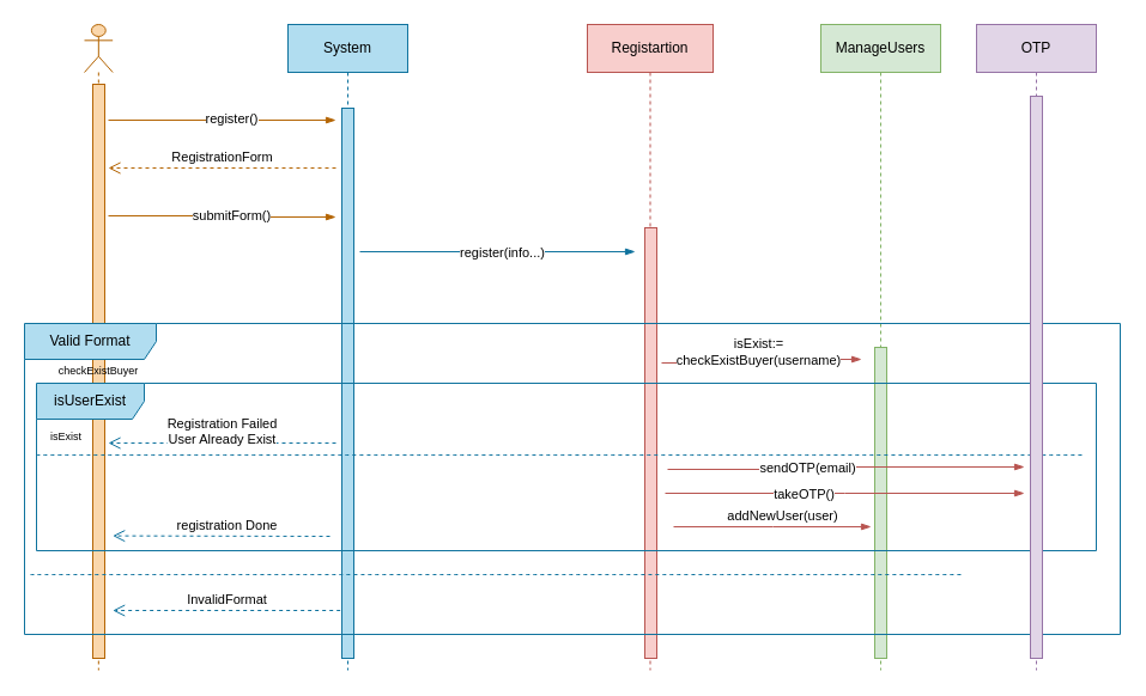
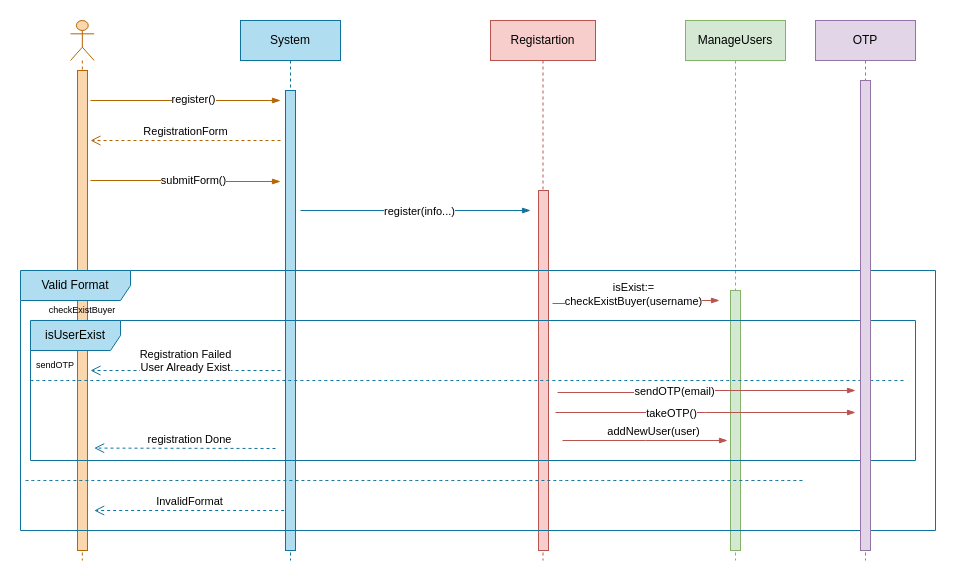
  <mxCell id="0" />
  <mxCell id="1" parent="0" />
  <mxCell id="2" value="" style="group" vertex="1" connectable="0" parent="1"><mxGeometry x="20" y="20" width="915" height="540" as="geometry" /></mxCell>
  <mxCell id="3" value="ManageUsers" style="shape=umlLifeline;perimeter=lifelinePerimeter;whiteSpace=wrap;html=1;container=1;dropTarget=0;collapsible=0;recursiveResize=0;outlineConnect=0;portConstraint=eastwest;newEdgeStyle={&quot;edgeStyle&quot;:&quot;elbowEdgeStyle&quot;,&quot;elbow&quot;:&quot;vertical&quot;,&quot;curved&quot;:0,&quot;rounded&quot;:0};fillColor=#d5e8d4;strokeColor=#82b366;movable=0;resizable=0;rotatable=0;deletable=0;editable=0;locked=1;connectable=0;" parent="2" vertex="1"><mxGeometry x="665" width="100" height="540" as="geometry" /></mxCell>
  <mxCell id="4" value="" style="html=1;points=[];perimeter=orthogonalPerimeter;outlineConnect=0;targetShapes=umlLifeline;portConstraint=eastwest;newEdgeStyle={&quot;edgeStyle&quot;:&quot;elbowEdgeStyle&quot;,&quot;elbow&quot;:&quot;vertical&quot;,&quot;curved&quot;:0,&quot;rounded&quot;:0};fillColor=#d5e8d4;strokeColor=#82b366;movable=0;resizable=0;rotatable=0;deletable=0;editable=0;locked=1;connectable=0;" parent="3" vertex="1"><mxGeometry x="45" y="270" width="10" height="260" as="geometry" /></mxCell>
  <mxCell id="5" value="" style="shape=umlLifeline;perimeter=lifelinePerimeter;whiteSpace=wrap;html=1;container=1;dropTarget=0;collapsible=0;recursiveResize=0;outlineConnect=0;portConstraint=eastwest;newEdgeStyle={&quot;edgeStyle&quot;:&quot;elbowEdgeStyle&quot;,&quot;elbow&quot;:&quot;vertical&quot;,&quot;curved&quot;:0,&quot;rounded&quot;:0};participant=umlActor;fillColor=#fad7ac;strokeColor=#b46504;" parent="2" vertex="1"><mxGeometry x="50" width="23.67" height="540" as="geometry" /></mxCell>
  <mxCell id="6" value="" style="html=1;points=[];perimeter=orthogonalPerimeter;outlineConnect=0;targetShapes=umlLifeline;portConstraint=eastwest;newEdgeStyle={&quot;edgeStyle&quot;:&quot;elbowEdgeStyle&quot;,&quot;elbow&quot;:&quot;vertical&quot;,&quot;curved&quot;:0,&quot;rounded&quot;:0};fillColor=#fad7ac;strokeColor=#b46504;" parent="5" vertex="1"><mxGeometry x="7" y="50" width="10" height="480" as="geometry" /></mxCell>
  <mxCell id="7" value="System" style="shape=umlLifeline;perimeter=lifelinePerimeter;whiteSpace=wrap;html=1;container=1;dropTarget=0;collapsible=0;recursiveResize=0;outlineConnect=0;portConstraint=eastwest;newEdgeStyle={&quot;edgeStyle&quot;:&quot;elbowEdgeStyle&quot;,&quot;elbow&quot;:&quot;vertical&quot;,&quot;curved&quot;:0,&quot;rounded&quot;:0};fillColor=#b1ddf0;strokeColor=#10739e;" parent="2" vertex="1"><mxGeometry x="220" width="100" height="540" as="geometry" /></mxCell>
  <mxCell id="8" value="" style="html=1;points=[];perimeter=orthogonalPerimeter;outlineConnect=0;targetShapes=umlLifeline;portConstraint=eastwest;newEdgeStyle={&quot;edgeStyle&quot;:&quot;elbowEdgeStyle&quot;,&quot;elbow&quot;:&quot;vertical&quot;,&quot;curved&quot;:0,&quot;rounded&quot;:0};fillColor=#b1ddf0;strokeColor=#10739e;" parent="7" vertex="1"><mxGeometry x="45" y="70" width="10" height="460" as="geometry" /></mxCell>
  <mxCell id="9" value="Registartion" style="shape=umlLifeline;perimeter=lifelinePerimeter;whiteSpace=wrap;html=1;container=1;dropTarget=0;collapsible=0;recursiveResize=0;outlineConnect=0;portConstraint=eastwest;newEdgeStyle={&quot;edgeStyle&quot;:&quot;elbowEdgeStyle&quot;,&quot;elbow&quot;:&quot;vertical&quot;,&quot;curved&quot;:0,&quot;rounded&quot;:0};fillColor=#f8cecc;strokeColor=#b85450;" parent="2" vertex="1"><mxGeometry x="470" width="105" height="540" as="geometry" /></mxCell>
  <mxCell id="10" value="" style="html=1;points=[];perimeter=orthogonalPerimeter;outlineConnect=0;targetShapes=umlLifeline;portConstraint=eastwest;newEdgeStyle={&quot;edgeStyle&quot;:&quot;elbowEdgeStyle&quot;,&quot;elbow&quot;:&quot;vertical&quot;,&quot;curved&quot;:0,&quot;rounded&quot;:0};fillColor=#f8cecc;strokeColor=#b85450;" parent="9" vertex="1"><mxGeometry x="48" y="170" width="10" height="360" as="geometry" /></mxCell>
  <mxCell id="11" value="" style="edgeStyle=elbowEdgeStyle;fontSize=12;html=1;endArrow=blockThin;endFill=1;rounded=0;fillColor=#fad7ac;strokeColor=#b46504;" parent="2" edge="1"><mxGeometry width="160" relative="1" as="geometry"><mxPoint x="70" y="80" as="sourcePoint" /><mxPoint x="260" y="80" as="targetPoint" /></mxGeometry></mxCell>
  <mxCell id="12" value="register()" style="edgeLabel;html=1;align=center;verticalAlign=middle;resizable=0;points=[];" parent="11" vertex="1" connectable="0"><mxGeometry x="0.076" y="2" relative="1" as="geometry"><mxPoint as="offset" /></mxGeometry></mxCell>
  <mxCell id="13" value="RegistrationForm" style="html=1;verticalAlign=bottom;endArrow=open;dashed=1;endSize=8;edgeStyle=elbowEdgeStyle;elbow=vertical;curved=0;rounded=0;fillColor=#fad7ac;strokeColor=#b46504;" parent="2" edge="1"><mxGeometry relative="1" as="geometry"><mxPoint x="260" y="120" as="sourcePoint" /><mxPoint x="70" y="120" as="targetPoint" /><Array as="points"><mxPoint x="220" y="120" /></Array></mxGeometry></mxCell>
  <mxCell id="14" value="" style="edgeStyle=elbowEdgeStyle;fontSize=12;html=1;endArrow=blockThin;endFill=1;rounded=0;fillColor=#fad7ac;strokeColor=#b46504;" parent="2" edge="1"><mxGeometry width="160" relative="1" as="geometry"><mxPoint x="70" y="160" as="sourcePoint" /><mxPoint x="260" y="161" as="targetPoint" /></mxGeometry></mxCell>
  <mxCell id="15" value="submitForm()" style="edgeLabel;html=1;align=center;verticalAlign=middle;resizable=0;points=[];" parent="14" vertex="1" connectable="0"><mxGeometry x="0.076" y="2" relative="1" as="geometry"><mxPoint as="offset" /></mxGeometry></mxCell>
  <mxCell id="16" value="" style="edgeStyle=elbowEdgeStyle;fontSize=12;html=1;endArrow=blockThin;endFill=1;rounded=0;fillColor=#b1ddf0;strokeColor=#10739e;" parent="2" edge="1"><mxGeometry width="160" relative="1" as="geometry"><mxPoint x="280" y="190" as="sourcePoint" /><mxPoint x="510" y="190" as="targetPoint" /></mxGeometry></mxCell>
  <mxCell id="17" value="register(info...)" style="edgeLabel;html=1;align=center;verticalAlign=middle;resizable=0;points=[];" parent="16" vertex="1" connectable="0"><mxGeometry x="0.242" relative="1" as="geometry"><mxPoint x="-25" as="offset" /></mxGeometry></mxCell>
  <mxCell id="18" value="" style="edgeStyle=elbowEdgeStyle;fontSize=12;html=1;endArrow=blockThin;endFill=1;rounded=0;fillColor=#f8cecc;strokeColor=#b85450;" parent="2" edge="1"><mxGeometry width="160" relative="1" as="geometry"><mxPoint x="542" y="420" as="sourcePoint" /><mxPoint x="707" y="420" as="targetPoint" /></mxGeometry></mxCell>
  <mxCell id="19" value="addNewUser(user)" style="edgeLabel;html=1;align=center;verticalAlign=middle;resizable=0;points=[];" parent="18" vertex="1" connectable="0"><mxGeometry x="-0.268" y="-2" relative="1" as="geometry"><mxPoint x="30" y="-12" as="offset" /></mxGeometry></mxCell>
  <mxCell id="20" value="Valid Format" style="shape=umlFrame;whiteSpace=wrap;html=1;pointerEvents=0;width=110;height=30;fillColor=#b1ddf0;strokeColor=#10739e;movable=0;resizable=0;rotatable=0;deletable=0;editable=0;locked=1;connectable=0;" parent="2" vertex="1"><mxGeometry y="250" width="915" height="260" as="geometry" /></mxCell>
  <mxCell id="21" value="registration Done" style="html=1;verticalAlign=bottom;endArrow=open;dashed=1;endSize=8;edgeStyle=elbowEdgeStyle;elbow=vertical;curved=0;rounded=0;fillColor=#b1ddf0;strokeColor=#10739e;" parent="2" edge="1"><mxGeometry x="-0.053" relative="1" as="geometry"><mxPoint x="255" y="428" as="sourcePoint" /><mxPoint x="73.67" y="427.6" as="targetPoint" /><Array as="points"><mxPoint x="243.67" y="427.6" /></Array><mxPoint as="offset" /></mxGeometry></mxCell>
  <mxCell id="22" value="InvalidFormat" style="html=1;verticalAlign=bottom;endArrow=open;dashed=1;endSize=8;edgeStyle=elbowEdgeStyle;elbow=vertical;curved=0;rounded=0;fillColor=#b1ddf0;strokeColor=#10739e;" parent="2" edge="1"><mxGeometry relative="1" as="geometry"><mxPoint x="263.67" y="490" as="sourcePoint" /><mxPoint x="73.67" y="490" as="targetPoint" /><Array as="points"><mxPoint x="223.05" y="490" /><mxPoint x="113.05" y="480" /><mxPoint x="103.05" y="490" /><mxPoint x="223.05" y="540" /></Array></mxGeometry></mxCell>
  <mxCell id="23" value="isUserExist" style="shape=umlFrame;whiteSpace=wrap;html=1;pointerEvents=0;width=90;height=30;fillColor=#b1ddf0;strokeColor=#10739e;movable=1;resizable=1;rotatable=1;deletable=1;editable=1;locked=0;connectable=1;" parent="2" vertex="1"><mxGeometry x="10" y="300" width="885" height="140" as="geometry" /></mxCell>
  <mxCell id="24" value="Registration Failed&lt;br&gt;User Already Exist" style="html=1;verticalAlign=bottom;endArrow=open;dashed=1;endSize=8;edgeStyle=elbowEdgeStyle;elbow=vertical;curved=0;rounded=0;fillColor=#b1ddf0;strokeColor=#10739e;" parent="2" edge="1"><mxGeometry y="6" relative="1" as="geometry"><mxPoint x="260" y="350" as="sourcePoint" /><mxPoint x="70" y="350" as="targetPoint" /><Array as="points"><mxPoint x="200" y="350" /></Array><mxPoint as="offset" /></mxGeometry></mxCell>
  <mxCell id="25" value="" style="endArrow=none;dashed=1;html=1;rounded=0;startSize=14;endSize=14;sourcePerimeterSpacing=8;targetPerimeterSpacing=8;curved=1;fillColor=#b1ddf0;strokeColor=#10739e;" parent="2" edge="1"><mxGeometry width="50" height="50" relative="1" as="geometry"><mxPoint x="5" y="460" as="sourcePoint" /><mxPoint x="785" y="460" as="targetPoint" /></mxGeometry></mxCell>
  <mxCell id="26" value="" style="endArrow=none;dashed=1;html=1;rounded=0;startSize=14;endSize=14;sourcePerimeterSpacing=8;targetPerimeterSpacing=8;curved=1;fillColor=#b1ddf0;strokeColor=#10739e;" parent="2" edge="1"><mxGeometry width="50" height="50" relative="1" as="geometry"><mxPoint x="10" y="360" as="sourcePoint" /><mxPoint x="885" y="360" as="targetPoint" /></mxGeometry></mxCell>
  <mxCell id="27" value="&lt;font style=&quot;font-size: 9px;&quot;&gt;checkExistBuyer&lt;/font&gt;" style="text;html=1;strokeColor=none;fillColor=none;align=center;verticalAlign=middle;whiteSpace=wrap;rounded=0;strokeWidth=0;" parent="2" vertex="1"><mxGeometry x="31.84" y="274" width="60" height="30" as="geometry" /></mxCell>
- <mxCell id="28" value="&lt;font style=&quot;font-size: 9px;&quot;&gt;isExist&lt;/font&gt;" style="text;html=1;strokeColor=none;fillColor=none;align=center;verticalAlign=middle;whiteSpace=wrap;rounded=0;strokeWidth=0;" parent="2" vertex="1"><mxGeometry x="5" y="329" width="60" height="30" as="geometry" /></mxCell>
+ <mxCell id="28" value="&lt;font style=&quot;font-size: 9px;&quot;&gt;sendOTP&lt;/font&gt;" style="text;html=1;strokeColor=none;fillColor=none;align=center;verticalAlign=middle;whiteSpace=wrap;rounded=0;strokeWidth=0;" parent="2" vertex="1"><mxGeometry x="5" y="329" width="60" height="30" as="geometry" /></mxCell>
  <mxCell id="29" value="" style="edgeStyle=elbowEdgeStyle;fontSize=12;html=1;endArrow=blockThin;endFill=1;rounded=0;fillColor=#f8cecc;strokeColor=#b85450;" parent="2" edge="1"><mxGeometry width="160" relative="1" as="geometry"><mxPoint x="532" y="283" as="sourcePoint" /><mxPoint x="699" y="280" as="targetPoint" /></mxGeometry></mxCell>
  <mxCell id="30" value="isExist:=&lt;br&gt;checkExistBuyer(username)" style="edgeLabel;html=1;align=center;verticalAlign=middle;resizable=0;points=[];" parent="29" vertex="1" connectable="0"><mxGeometry x="-0.268" y="-2" relative="1" as="geometry"><mxPoint x="18" y="-12" as="offset" /></mxGeometry></mxCell>
  <mxCell id="31" value="OTP" style="shape=umlLifeline;perimeter=lifelinePerimeter;whiteSpace=wrap;html=1;container=1;dropTarget=0;collapsible=0;recursiveResize=0;outlineConnect=0;portConstraint=eastwest;newEdgeStyle={&quot;edgeStyle&quot;:&quot;elbowEdgeStyle&quot;,&quot;elbow&quot;:&quot;vertical&quot;,&quot;curved&quot;:0,&quot;rounded&quot;:0};fillColor=#e1d5e7;strokeColor=#9673a6;movable=1;resizable=1;rotatable=1;deletable=1;editable=1;locked=0;connectable=1;" vertex="1" parent="2"><mxGeometry x="795" width="100" height="540" as="geometry" /></mxCell>
  <mxCell id="32" value="" style="html=1;points=[];perimeter=orthogonalPerimeter;outlineConnect=0;targetShapes=umlLifeline;portConstraint=eastwest;newEdgeStyle={&quot;edgeStyle&quot;:&quot;elbowEdgeStyle&quot;,&quot;elbow&quot;:&quot;vertical&quot;,&quot;curved&quot;:0,&quot;rounded&quot;:0};fillColor=#e1d5e7;strokeColor=#9673a6;movable=1;resizable=1;rotatable=1;deletable=1;editable=1;locked=0;connectable=1;" vertex="1" parent="31"><mxGeometry x="45" y="60" width="10" height="470" as="geometry" /></mxCell>
  <mxCell id="33" value="" style="edgeStyle=elbowEdgeStyle;fontSize=12;html=1;endArrow=blockThin;endFill=1;rounded=0;fillColor=#f8cecc;strokeColor=#b85450;" edge="1" parent="2"><mxGeometry width="160" relative="1" as="geometry"><mxPoint x="537" y="372" as="sourcePoint" /><mxPoint x="835" y="370" as="targetPoint" /></mxGeometry></mxCell>
  <mxCell id="34" value="sendOTP(email)" style="edgeLabel;html=1;align=center;verticalAlign=middle;resizable=0;points=[];" vertex="1" connectable="0" parent="33"><mxGeometry x="0.242" relative="1" as="geometry"><mxPoint x="-68" as="offset" /></mxGeometry></mxCell>
  <mxCell id="35" value="" style="edgeStyle=elbowEdgeStyle;fontSize=12;html=1;endArrow=blockThin;endFill=1;rounded=0;fillColor=#f8cecc;strokeColor=#b85450;" edge="1" parent="2"><mxGeometry width="160" relative="1" as="geometry"><mxPoint x="535" y="392" as="sourcePoint" /><mxPoint x="835" y="392" as="targetPoint" /></mxGeometry></mxCell>
  <mxCell id="36" value="takeOTP()" style="edgeLabel;html=1;align=center;verticalAlign=middle;resizable=0;points=[];" vertex="1" connectable="0" parent="35"><mxGeometry x="0.242" relative="1" as="geometry"><mxPoint x="-71" as="offset" /></mxGeometry></mxCell>
